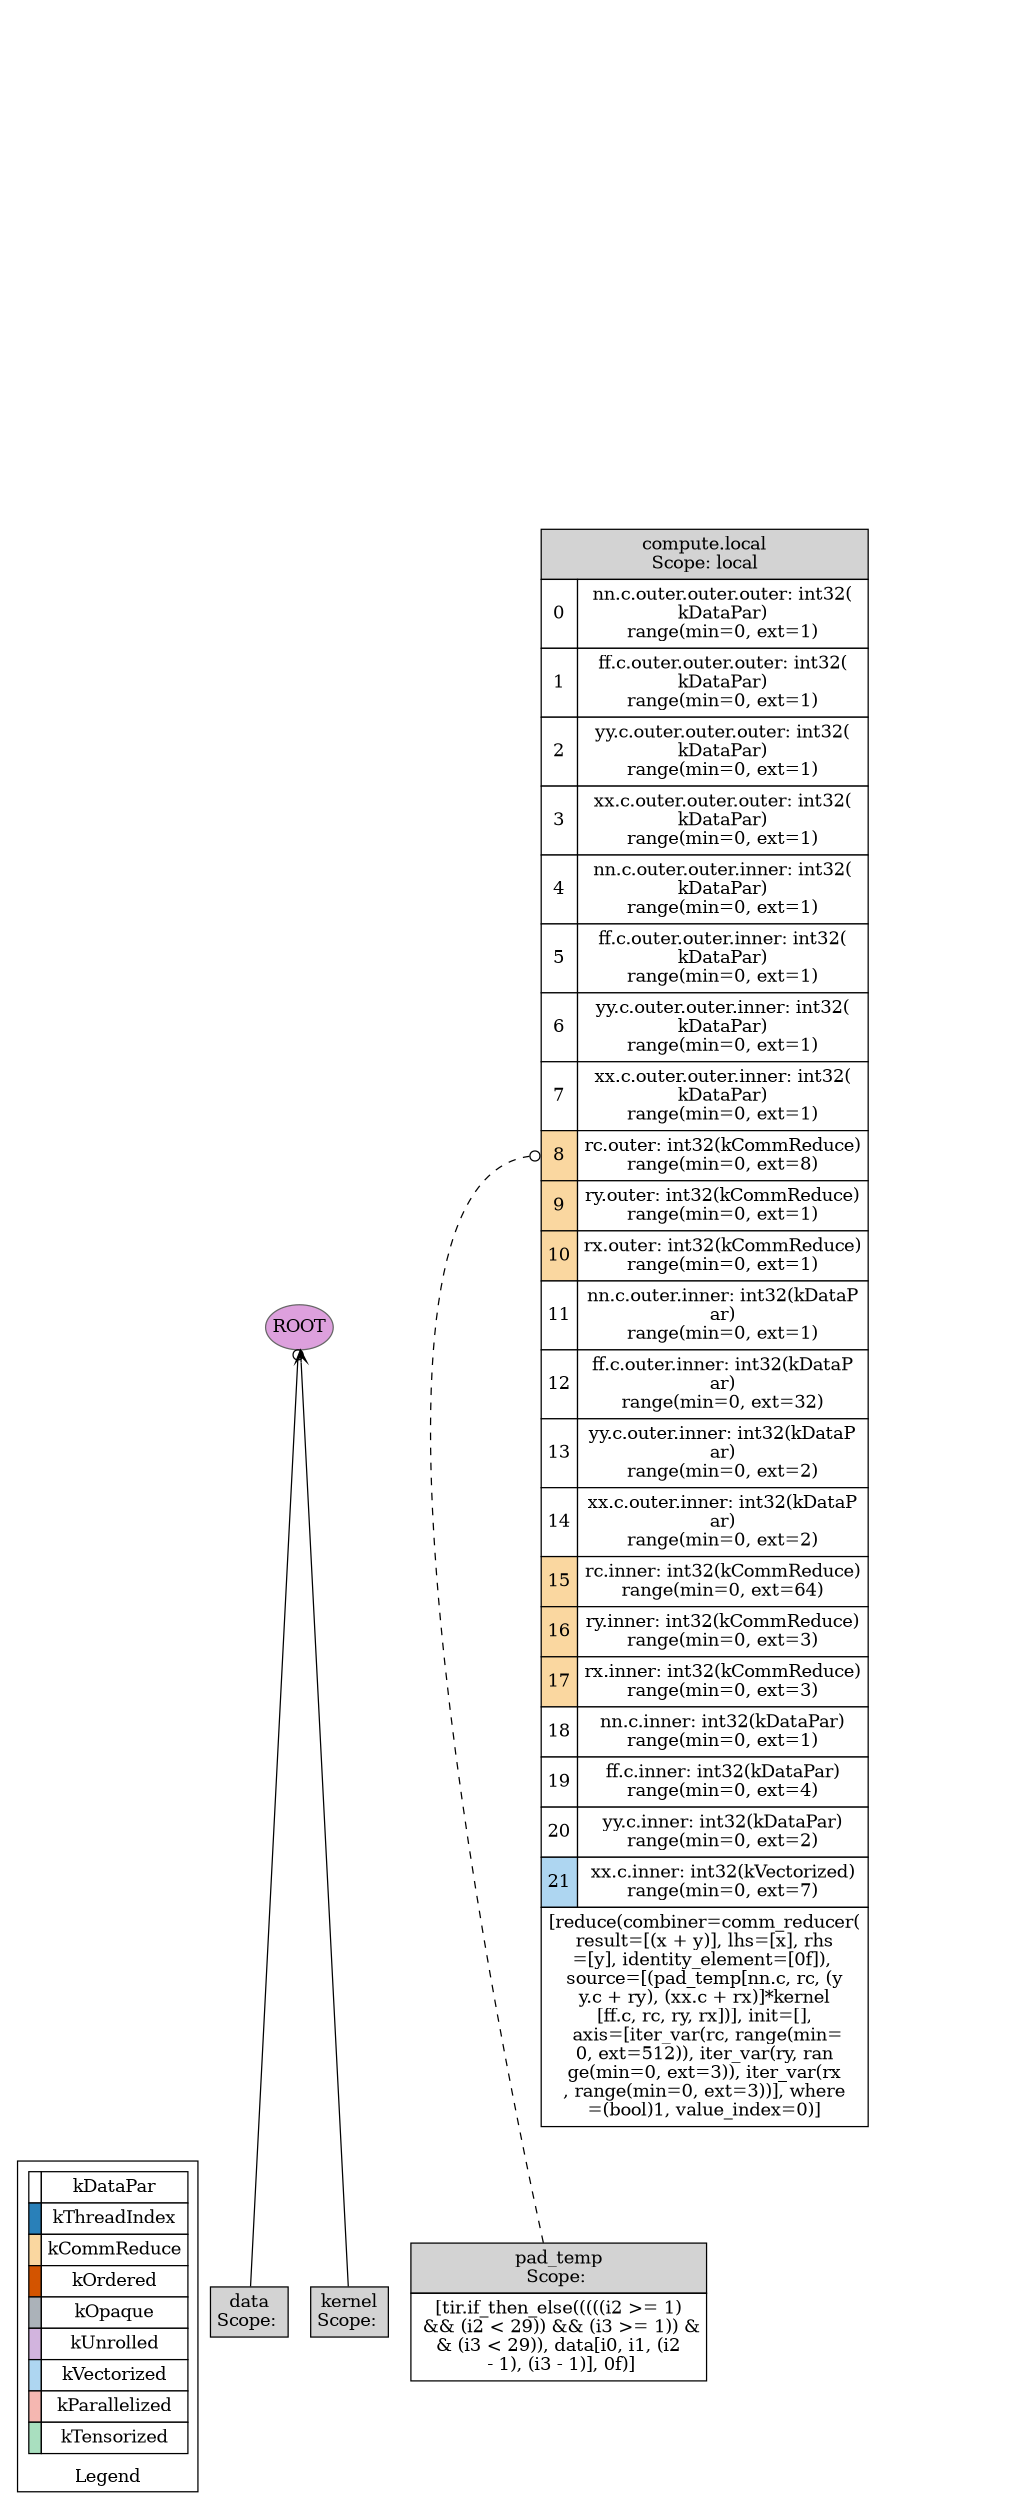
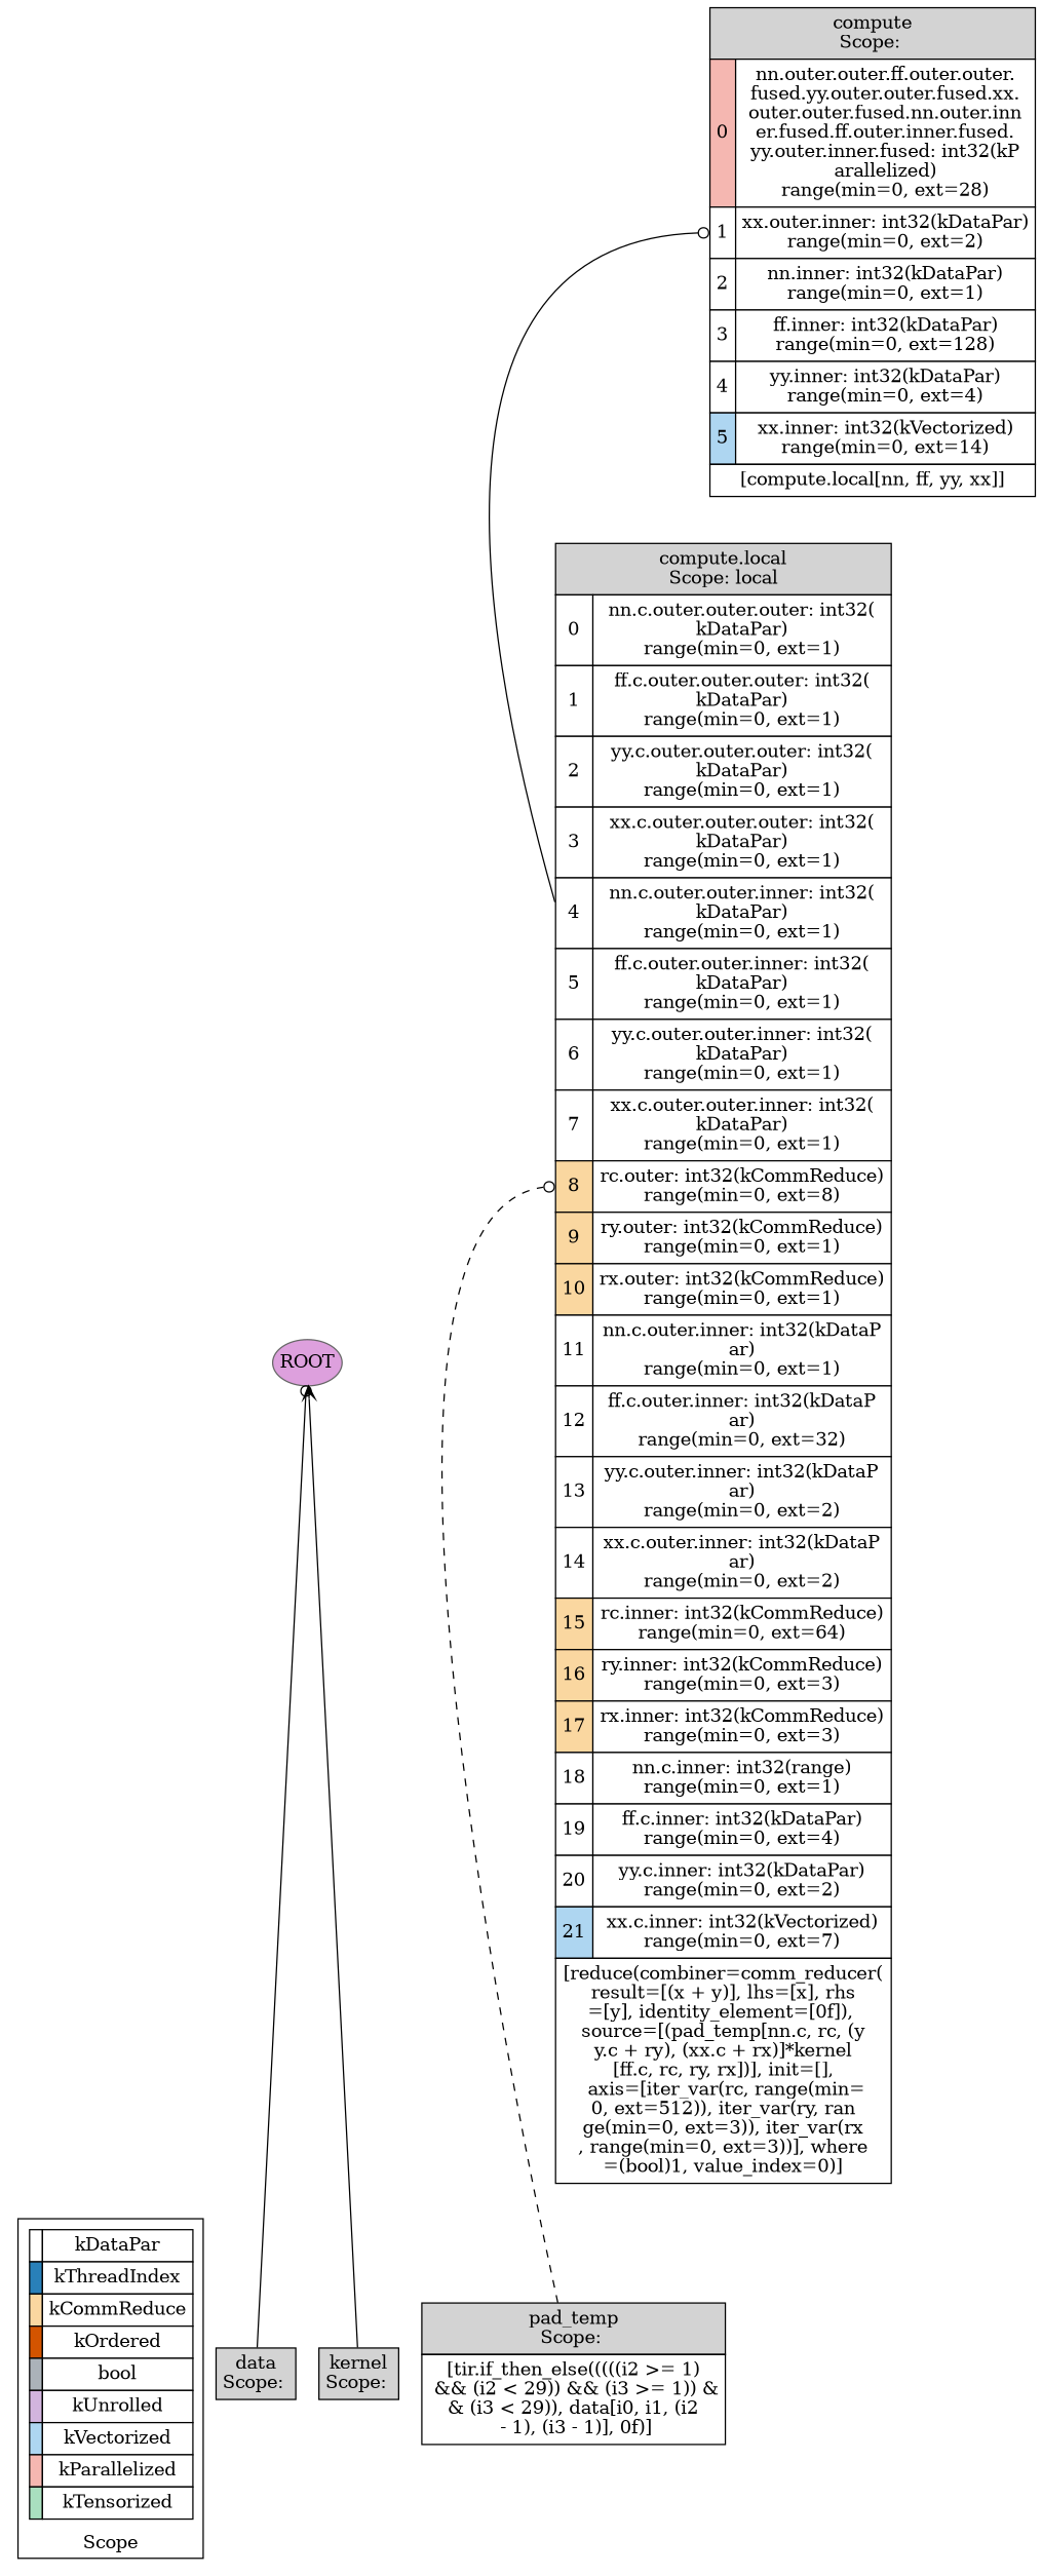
  digraph {
    rankdir=BT
    node [margin=0 shape=none]
    edge [arrowhead=odot color="#000000" style=solid]
-   n1 [label=<<TABLE BORDER="0" CELLBORDER="1" CELLSPACING="0" CELLPADDING="4"><TR><TD BGCOLOR="#FFFFFF"></TD><TD BGCOLOR="white">kDataPar</TD></TR><TR><TD BGCOLOR="#2980B9"></TD><TD BGCOLOR="white">kThreadIndex</TD></TR><TR><TD BGCOLOR="#FAD7A0"></TD><TD BGCOLOR="white">kCommReduce</TD></TR><TR><TD BGCOLOR="#D35400"></TD><TD BGCOLOR="white">kOrdered</TD></TR><TR><TD BGCOLOR="#ABB2B9"></TD><TD BGCOLOR="white">kOpaque</TD></TR><TR><TD BGCOLOR="#D2B4DE"></TD><TD BGCOLOR="white">kUnrolled</TD></TR><TR><TD BGCOLOR="#AED6F1"></TD><TD BGCOLOR="white">kVectorized</TD></TR><TR><TD BGCOLOR="#F5B7B1"></TD><TD BGCOLOR="white">kParallelized</TD></TR><TR><TD BGCOLOR="#A9DFBF"></TD><TD BGCOLOR="white">kTensorized</TD></TR></TABLE>>]
+   n1 [label=<<TABLE BORDER="0" CELLBORDER="1" CELLSPACING="0" CELLPADDING="4"><TR><TD BGCOLOR="#FFFFFF"></TD><TD BGCOLOR="white">kDataPar</TD></TR><TR><TD BGCOLOR="#2980B9"></TD><TD BGCOLOR="white">kThreadIndex</TD></TR><TR><TD BGCOLOR="#FAD7A0"></TD><TD BGCOLOR="white">kCommReduce</TD></TR><TR><TD BGCOLOR="#D35400"></TD><TD BGCOLOR="white">kOrdered</TD></TR><TR><TD BGCOLOR="#ABB2B9"></TD><TD BGCOLOR="white">bool</TD></TR><TR><TD BGCOLOR="#D2B4DE"></TD><TD BGCOLOR="white">kUnrolled</TD></TR><TR><TD BGCOLOR="#AED6F1"></TD><TD BGCOLOR="white">kVectorized</TD></TR><TR><TD BGCOLOR="#F5B7B1"></TD><TD BGCOLOR="white">kParallelized</TD></TR><TR><TD BGCOLOR="#A9DFBF"></TD><TD BGCOLOR="white">kTensorized</TD></TR></TABLE>>]
    n2 [label=<<TABLE BORDER="0" CELLBORDER="1" CELLSPACING="0" CELLPADDING="4"> <TR><TD BGCOLOR="lightgrey" COLSPAN="2" PORT="stage">data<br/>Scope: </TD></TR></TABLE>>]
    n3 [color=gray40 fillcolor=plum label=ROOT shape=ellipse style=filled]
    n4 [label=<<TABLE BORDER="0" CELLBORDER="1" CELLSPACING="0" CELLPADDING="4"> <TR><TD BGCOLOR="lightgrey" COLSPAN="2" PORT="stage">pad_temp<br/>Scope: </TD></TR><TR><TD COLSPAN="2">[tir.if_then_else(((((i2 &gt;= 1)<br/> &amp;&amp; (i2 &lt; 29)) &amp;&amp; (i3 &gt;= 1)) &amp;<br/>&amp; (i3 &lt; 29)), data[i0, i1, (i2<br/> - 1), (i3 - 1)], 0f)]</TD></TR></TABLE>>]
-   n5 [label=<<TABLE BORDER="0" CELLBORDER="1" CELLSPACING="0" CELLPADDING="4"> <TR><TD BGCOLOR="lightgrey" COLSPAN="2" PORT="stage">compute.local<br/>Scope: local</TD></TR><TR><TD PORT="IterVar_3_11" BGCOLOR="#FFFFFF">0</TD><TD BGCOLOR="white" PORT="itervar">nn.c.outer.outer.outer: int32(<br/>kDataPar)<br/>range(min=0, ext=1)</TD></TR><TR><TD PORT="IterVar_3_17" BGCOLOR="#FFFFFF">1</TD><TD BGCOLOR="white" PORT="itervar">ff.c.outer.outer.outer: int32(<br/>kDataPar)<br/>range(min=0, ext=1)</TD></TR><TR><TD PORT="IterVar_3_23" BGCOLOR="#FFFFFF">2</TD><TD BGCOLOR="white" PORT="itervar">yy.c.outer.outer.outer: int32(<br/>kDataPar)<br/>range(min=0, ext=1)</TD></TR><TR><TD PORT="IterVar_3_29" BGCOLOR="#FFFFFF">3</TD><TD BGCOLOR="white" PORT="itervar">xx.c.outer.outer.outer: int32(<br/>kDataPar)<br/>range(min=0, ext=1)</TD></TR><TR><TD PORT="IterVar_3_12" BGCOLOR="#FFFFFF">4</TD><TD BGCOLOR="white" PORT="itervar">nn.c.outer.outer.inner: int32(<br/>kDataPar)<br/>range(min=0, ext=1)</TD></TR><TR><TD PORT="IterVar_3_18" BGCOLOR="#FFFFFF">5</TD><TD BGCOLOR="white" PORT="itervar">ff.c.outer.outer.inner: int32(<br/>kDataPar)<br/>range(min=0, ext=1)</TD></TR><TR><TD PORT="IterVar_3_24" BGCOLOR="#FFFFFF">6</TD><TD BGCOLOR="white" PORT="itervar">yy.c.outer.outer.inner: int32(<br/>kDataPar)<br/>range(min=0, ext=1)</TD></TR><TR><TD PORT="IterVar_3_30" BGCOLOR="#FFFFFF">7</TD><TD BGCOLOR="white" PORT="itervar">xx.c.outer.outer.inner: int32(<br/>kDataPar)<br/>range(min=0, ext=1)</TD></TR><TR><TD PORT="IterVar_3_31" BGCOLOR="#FAD7A0">8</TD><TD BGCOLOR="white" PORT="itervar">rc.outer: int32(kCommReduce)<br/>range(min=0, ext=8)</TD></TR><TR><TD PORT="IterVar_3_33" BGCOLOR="#FAD7A0">9</TD><TD BGCOLOR="white" PORT="itervar">ry.outer: int32(kCommReduce)<br/>range(min=0, ext=1)</TD></TR><TR><TD PORT="IterVar_3_35" BGCOLOR="#FAD7A0">10</TD><TD BGCOLOR="white" PORT="itervar">rx.outer: int32(kCommReduce)<br/>range(min=0, ext=1)</TD></TR><TR><TD PORT="IterVar_3_10" BGCOLOR="#FFFFFF">11</TD><TD BGCOLOR="white" PORT="itervar">nn.c.outer.inner: int32(kDataP<br/>ar)<br/>range(min=0, ext=1)</TD></TR><TR><TD PORT="IterVar_3_16" BGCOLOR="#FFFFFF">12</TD><TD BGCOLOR="white" PORT="itervar">ff.c.outer.inner: int32(kDataP<br/>ar)<br/>range(min=0, ext=32)</TD></TR><TR><TD PORT="IterVar_3_22" BGCOLOR="#FFFFFF">13</TD><TD BGCOLOR="white" PORT="itervar">yy.c.outer.inner: int32(kDataP<br/>ar)<br/>range(min=0, ext=2)</TD></TR><TR><TD PORT="IterVar_3_28" BGCOLOR="#FFFFFF">14</TD><TD BGCOLOR="white" PORT="itervar">xx.c.outer.inner: int32(kDataP<br/>ar)<br/>range(min=0, ext=2)</TD></TR><TR><TD PORT="IterVar_3_32" BGCOLOR="#FAD7A0">15</TD><TD BGCOLOR="white" PORT="itervar">rc.inner: int32(kCommReduce)<br/>range(min=0, ext=64)</TD></TR><TR><TD PORT="IterVar_3_34" BGCOLOR="#FAD7A0">16</TD><TD BGCOLOR="white" PORT="itervar">ry.inner: int32(kCommReduce)<br/>range(min=0, ext=3)</TD></TR><TR><TD PORT="IterVar_3_36" BGCOLOR="#FAD7A0">17</TD><TD BGCOLOR="white" PORT="itervar">rx.inner: int32(kCommReduce)<br/>range(min=0, ext=3)</TD></TR><TR><TD PORT="IterVar_3_8" BGCOLOR="#FFFFFF">18</TD><TD BGCOLOR="white" PORT="itervar">nn.c.inner: int32(kDataPar)<br/>range(min=0, ext=1)</TD></TR><TR><TD PORT="IterVar_3_14" BGCOLOR="#FFFFFF">19</TD><TD BGCOLOR="white" PORT="itervar">ff.c.inner: int32(kDataPar)<br/>range(min=0, ext=4)</TD></TR><TR><TD PORT="IterVar_3_20" BGCOLOR="#FFFFFF">20</TD><TD BGCOLOR="white" PORT="itervar">yy.c.inner: int32(kDataPar)<br/>range(min=0, ext=2)</TD></TR><TR><TD PORT="IterVar_3_26" BGCOLOR="#AED6F1">21</TD><TD BGCOLOR="white" PORT="itervar">xx.c.inner: int32(kVectorized)<br/>range(min=0, ext=7)</TD></TR><TR><TD COLSPAN="2">[reduce(combiner=comm_reducer(<br/>result=[(x + y)], lhs=[x], rhs<br/>=[y], identity_element=[0f]), <br/>source=[(pad_temp[nn.c, rc, (y<br/>y.c + ry), (xx.c + rx)]*kernel<br/>[ff.c, rc, ry, rx])], init=[],<br/> axis=[iter_var(rc, range(min=<br/>0, ext=512)), iter_var(ry, ran<br/>ge(min=0, ext=3)), iter_var(rx<br/>, range(min=0, ext=3))], where<br/>=(bool)1, value_index=0)]</TD></TR></TABLE>>]
+   n5 [label=<<TABLE BORDER="0" CELLBORDER="1" CELLSPACING="0" CELLPADDING="4"> <TR><TD BGCOLOR="lightgrey" COLSPAN="2" PORT="stage">compute.local<br/>Scope: local</TD></TR><TR><TD PORT="IterVar_3_11" BGCOLOR="#FFFFFF">0</TD><TD BGCOLOR="white" PORT="itervar">nn.c.outer.outer.outer: int32(<br/>kDataPar)<br/>range(min=0, ext=1)</TD></TR><TR><TD PORT="IterVar_3_17" BGCOLOR="#FFFFFF">1</TD><TD BGCOLOR="white" PORT="itervar">ff.c.outer.outer.outer: int32(<br/>kDataPar)<br/>range(min=0, ext=1)</TD></TR><TR><TD PORT="IterVar_3_23" BGCOLOR="#FFFFFF">2</TD><TD BGCOLOR="white" PORT="itervar">yy.c.outer.outer.outer: int32(<br/>kDataPar)<br/>range(min=0, ext=1)</TD></TR><TR><TD PORT="IterVar_3_29" BGCOLOR="#FFFFFF">3</TD><TD BGCOLOR="white" PORT="itervar">xx.c.outer.outer.outer: int32(<br/>kDataPar)<br/>range(min=0, ext=1)</TD></TR><TR><TD PORT="IterVar_3_12" BGCOLOR="#FFFFFF">4</TD><TD BGCOLOR="white" PORT="itervar">nn.c.outer.outer.inner: int32(<br/>kDataPar)<br/>range(min=0, ext=1)</TD></TR><TR><TD PORT="IterVar_3_18" BGCOLOR="#FFFFFF">5</TD><TD BGCOLOR="white" PORT="itervar">ff.c.outer.outer.inner: int32(<br/>kDataPar)<br/>range(min=0, ext=1)</TD></TR><TR><TD PORT="IterVar_3_24" BGCOLOR="#FFFFFF">6</TD><TD BGCOLOR="white" PORT="itervar">yy.c.outer.outer.inner: int32(<br/>kDataPar)<br/>range(min=0, ext=1)</TD></TR><TR><TD PORT="IterVar_3_30" BGCOLOR="#FFFFFF">7</TD><TD BGCOLOR="white" PORT="itervar">xx.c.outer.outer.inner: int32(<br/>kDataPar)<br/>range(min=0, ext=1)</TD></TR><TR><TD PORT="IterVar_3_31" BGCOLOR="#FAD7A0">8</TD><TD BGCOLOR="white" PORT="itervar">rc.outer: int32(kCommReduce)<br/>range(min=0, ext=8)</TD></TR><TR><TD PORT="IterVar_3_33" BGCOLOR="#FAD7A0">9</TD><TD BGCOLOR="white" PORT="itervar">ry.outer: int32(kCommReduce)<br/>range(min=0, ext=1)</TD></TR><TR><TD PORT="IterVar_3_35" BGCOLOR="#FAD7A0">10</TD><TD BGCOLOR="white" PORT="itervar">rx.outer: int32(kCommReduce)<br/>range(min=0, ext=1)</TD></TR><TR><TD PORT="IterVar_3_10" BGCOLOR="#FFFFFF">11</TD><TD BGCOLOR="white" PORT="itervar">nn.c.outer.inner: int32(kDataP<br/>ar)<br/>range(min=0, ext=1)</TD></TR><TR><TD PORT="IterVar_3_16" BGCOLOR="#FFFFFF">12</TD><TD BGCOLOR="white" PORT="itervar">ff.c.outer.inner: int32(kDataP<br/>ar)<br/>range(min=0, ext=32)</TD></TR><TR><TD PORT="IterVar_3_22" BGCOLOR="#FFFFFF">13</TD><TD BGCOLOR="white" PORT="itervar">yy.c.outer.inner: int32(kDataP<br/>ar)<br/>range(min=0, ext=2)</TD></TR><TR><TD PORT="IterVar_3_28" BGCOLOR="#FFFFFF">14</TD><TD BGCOLOR="white" PORT="itervar">xx.c.outer.inner: int32(kDataP<br/>ar)<br/>range(min=0, ext=2)</TD></TR><TR><TD PORT="IterVar_3_32" BGCOLOR="#FAD7A0">15</TD><TD BGCOLOR="white" PORT="itervar">rc.inner: int32(kCommReduce)<br/>range(min=0, ext=64)</TD></TR><TR><TD PORT="IterVar_3_34" BGCOLOR="#FAD7A0">16</TD><TD BGCOLOR="white" PORT="itervar">ry.inner: int32(kCommReduce)<br/>range(min=0, ext=3)</TD></TR><TR><TD PORT="IterVar_3_36" BGCOLOR="#FAD7A0">17</TD><TD BGCOLOR="white" PORT="itervar">rx.inner: int32(kCommReduce)<br/>range(min=0, ext=3)</TD></TR><TR><TD PORT="IterVar_3_8" BGCOLOR="#FFFFFF">18</TD><TD BGCOLOR="white" PORT="itervar">nn.c.inner: int32(range)<br/>range(min=0, ext=1)</TD></TR><TR><TD PORT="IterVar_3_14" BGCOLOR="#FFFFFF">19</TD><TD BGCOLOR="white" PORT="itervar">ff.c.inner: int32(kDataPar)<br/>range(min=0, ext=4)</TD></TR><TR><TD PORT="IterVar_3_20" BGCOLOR="#FFFFFF">20</TD><TD BGCOLOR="white" PORT="itervar">yy.c.inner: int32(kDataPar)<br/>range(min=0, ext=2)</TD></TR><TR><TD PORT="IterVar_3_26" BGCOLOR="#AED6F1">21</TD><TD BGCOLOR="white" PORT="itervar">xx.c.inner: int32(kVectorized)<br/>range(min=0, ext=7)</TD></TR><TR><TD COLSPAN="2">[reduce(combiner=comm_reducer(<br/>result=[(x + y)], lhs=[x], rhs<br/>=[y], identity_element=[0f]), <br/>source=[(pad_temp[nn.c, rc, (y<br/>y.c + ry), (xx.c + rx)]*kernel<br/>[ff.c, rc, ry, rx])], init=[],<br/> axis=[iter_var(rc, range(min=<br/>0, ext=512)), iter_var(ry, ran<br/>ge(min=0, ext=3)), iter_var(rx<br/>, range(min=0, ext=3))], where<br/>=(bool)1, value_index=0)]</TD></TR></TABLE>>]
+   n6 [label=<<TABLE BORDER="0" CELLBORDER="1" CELLSPACING="0" CELLPADDING="4"> <TR><TD BGCOLOR="lightgrey" COLSPAN="2" PORT="stage">compute<br/>Scope: </TD></TR><TR><TD PORT="IterVar_4_25" BGCOLOR="#F5B7B1">0</TD><TD BGCOLOR="white" PORT="itervar">nn.outer.outer.ff.outer.outer.<br/>fused.yy.outer.outer.fused.xx.<br/>outer.outer.fused.nn.outer.inn<br/>er.fused.ff.outer.inner.fused.<br/>yy.outer.inner.fused: int32(kP<br/>arallelized)<br/>range(min=0, ext=28)</TD></TR><TR><TD PORT="IterVar_4_19" BGCOLOR="#FFFFFF">1</TD><TD BGCOLOR="white" PORT="itervar">xx.outer.inner: int32(kDataPar)<br/>range(min=0, ext=2)</TD></TR><TR><TD PORT="IterVar_4_5" BGCOLOR="#FFFFFF">2</TD><TD BGCOLOR="white" PORT="itervar">nn.inner: int32(kDataPar)<br/>range(min=0, ext=1)</TD></TR><TR><TD PORT="IterVar_4_9" BGCOLOR="#FFFFFF">3</TD><TD BGCOLOR="white" PORT="itervar">ff.inner: int32(kDataPar)<br/>range(min=0, ext=128)</TD></TR><TR><TD PORT="IterVar_4_13" BGCOLOR="#FFFFFF">4</TD><TD BGCOLOR="white" PORT="itervar">yy.inner: int32(kDataPar)<br/>range(min=0, ext=4)</TD></TR><TR><TD PORT="IterVar_4_17" BGCOLOR="#AED6F1">5</TD><TD BGCOLOR="white" PORT="itervar">xx.inner: int32(kVectorized)<br/>range(min=0, ext=14)</TD></TR><TR><TD COLSPAN="2">[compute.local[nn, ff, yy, xx]]</TD></TR></TABLE>>]
    n7 [label=<<TABLE BORDER="0" CELLBORDER="1" CELLSPACING="0" CELLPADDING="4"> <TR><TD BGCOLOR="lightgrey" COLSPAN="2" PORT="stage">kernel<br/>Scope: </TD></TR></TABLE>>]
    subgraph cluster_1 {
-     label=Legend
+     label=Scope
      n1
    }
    n2 -> n3
    n4 -> n5 [headport=IterVar_3_31 style=dashed]
+   n5 -> n6 [headport=IterVar_4_19]
    n7 -> n3 [arrowhead=vee]
  }
